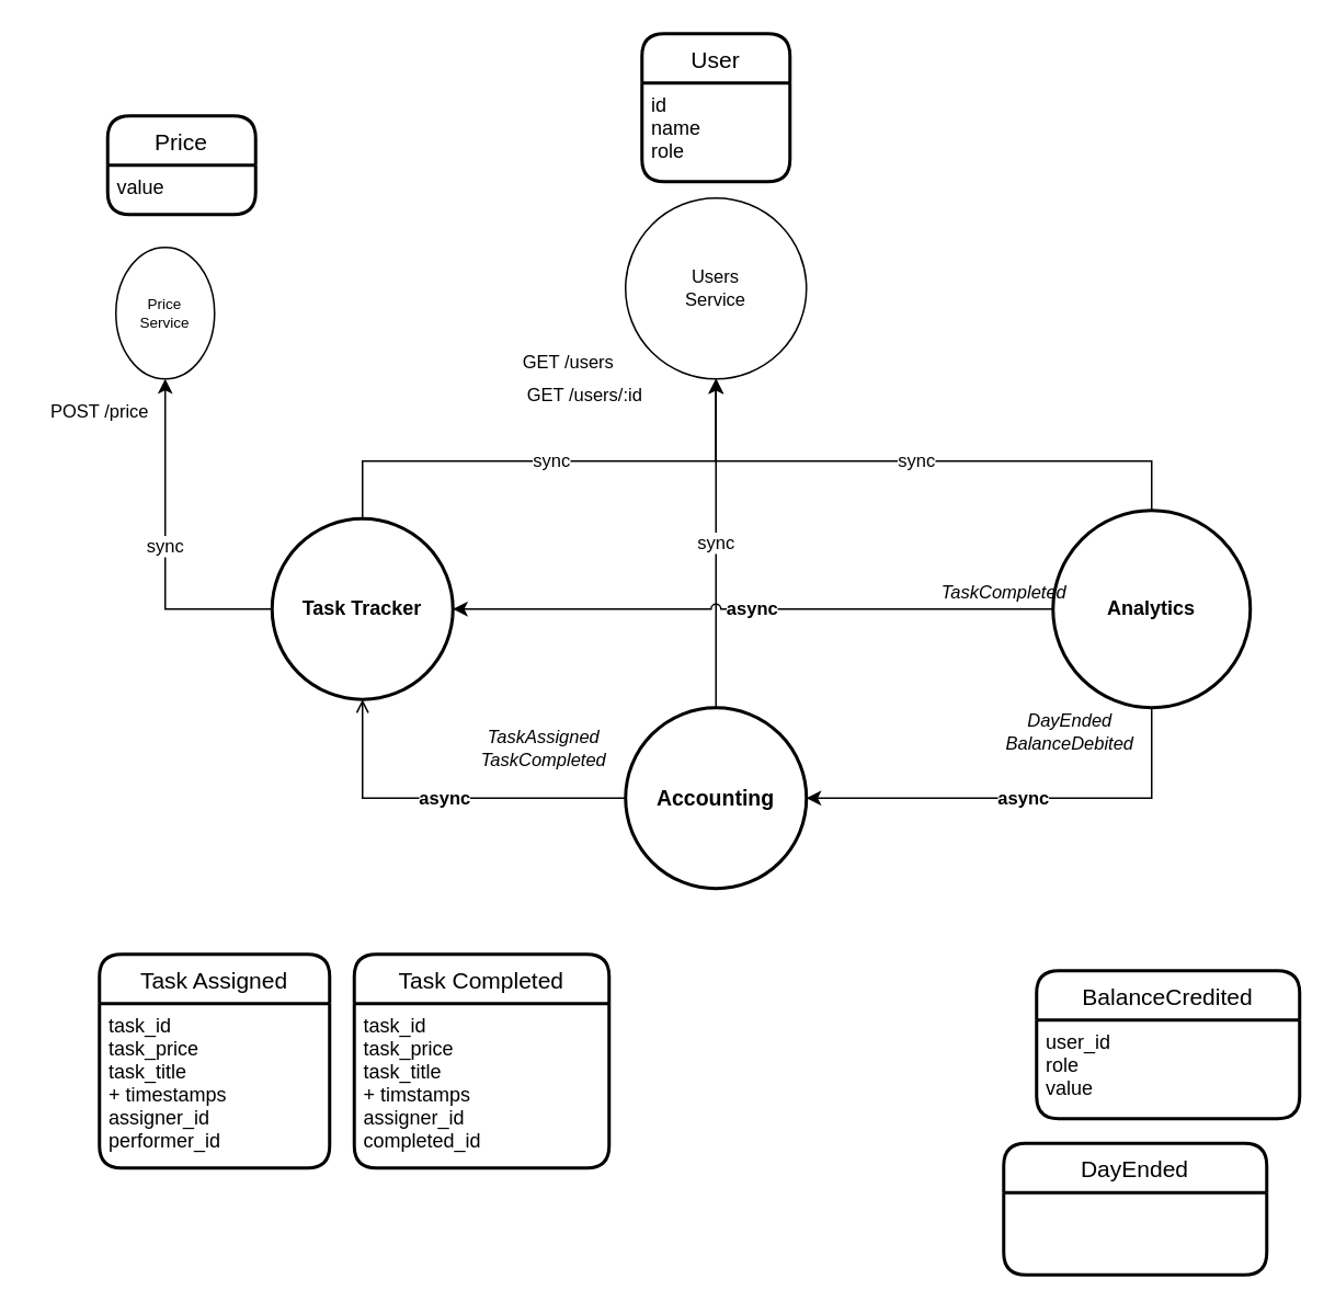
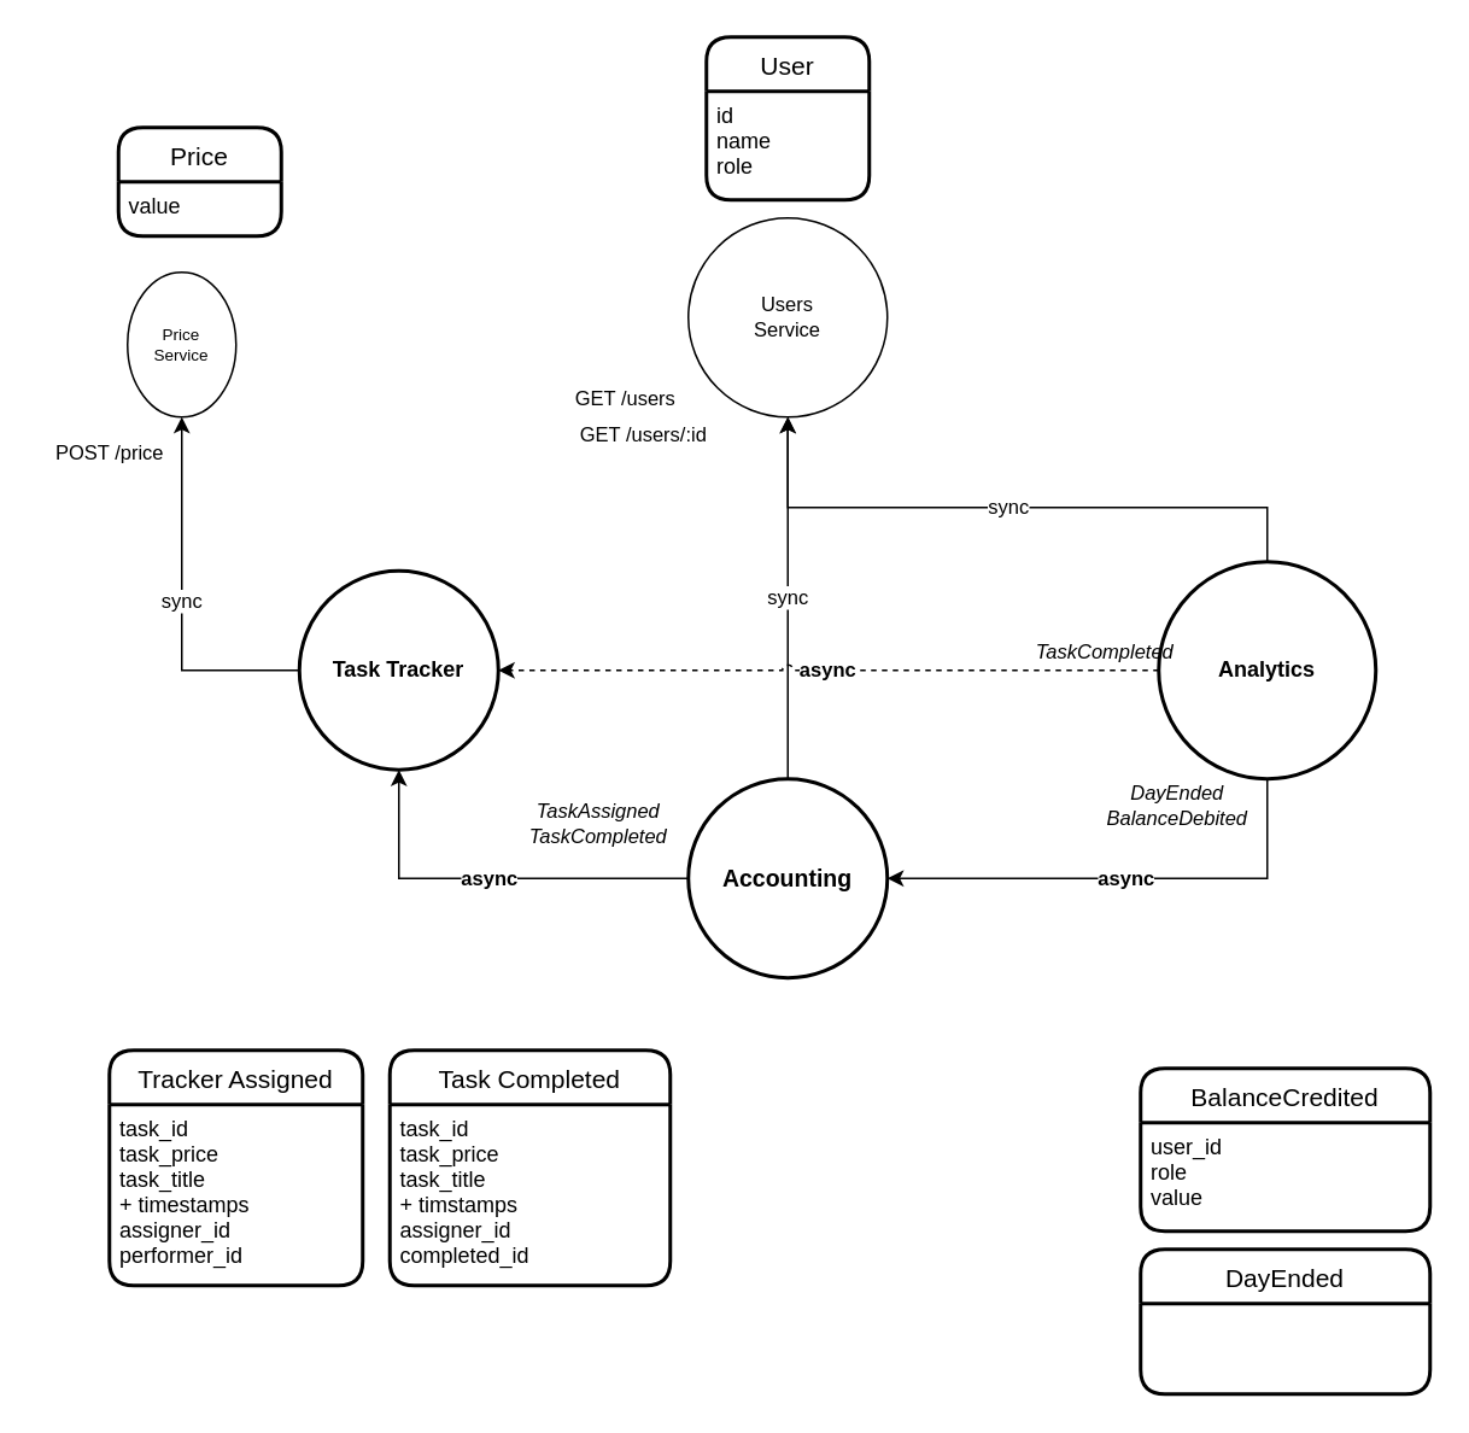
  <mxCell id="0" />
  <mxCell id="1" parent="0" />
  <mxCell id="2" value="&lt;div&gt;Price &lt;br&gt;&lt;/div&gt;&lt;div&gt;Service&lt;/div&gt;" style="ellipse;whiteSpace=wrap;html=1;aspect=fixed;fontSize=9;" vertex="1" parent="1"><mxGeometry x="70" y="150" width="60" height="80" as="geometry" /></mxCell>
  <mxCell id="3" value="sync" style="edgeStyle=orthogonalEdgeStyle;rounded=0;orthogonalLoop=1;jettySize=auto;html=1;" edge="1" parent="1" source="5" target="2"><mxGeometry relative="1" as="geometry" /></mxCell>
- <mxCell id="4" value="sync" style="edgeStyle=orthogonalEdgeStyle;rounded=0;orthogonalLoop=1;jettySize=auto;html=1;fontSize=11;exitX=0.5;exitY=0;exitDx=0;exitDy=0;" edge="1" parent="1" source="5" target="9"><mxGeometry relative="1" as="geometry"><Array as="points"><mxPoint x="220" y="280" /><mxPoint x="435" y="280" /></Array></mxGeometry></mxCell>
  <mxCell id="5" value="Task Tracker" style="ellipse;whiteSpace=wrap;html=1;aspect=fixed;strokeWidth=2;fontStyle=1" vertex="1" parent="1"><mxGeometry x="165" y="315" width="110" height="110" as="geometry" /></mxCell>
- <mxCell id="6" value="async" style="edgeStyle=orthogonalEdgeStyle;rounded=0;orthogonalLoop=1;jettySize=auto;html=1;fontSize=11;fontStyle=1;endArrow=open;" edge="1" parent="1" source="8" target="5"><mxGeometry relative="1" as="geometry" /></mxCell>
+ <mxCell id="6" value="async" style="edgeStyle=orthogonalEdgeStyle;rounded=0;orthogonalLoop=1;jettySize=auto;html=1;fontSize=11;fontStyle=1" edge="1" parent="1" source="8" target="5"><mxGeometry relative="1" as="geometry" /></mxCell>
  <mxCell id="7" value="sync" style="edgeStyle=orthogonalEdgeStyle;rounded=0;orthogonalLoop=1;jettySize=auto;html=1;fontSize=11;" edge="1" parent="1" source="8" target="9"><mxGeometry relative="1" as="geometry"><Array as="points"><mxPoint x="435" y="275" /></Array></mxGeometry></mxCell>
  <mxCell id="8" value="Accounting" style="ellipse;whiteSpace=wrap;html=1;aspect=fixed;fontSize=13;strokeWidth=2;fontStyle=1" vertex="1" parent="1"><mxGeometry x="380" y="430" width="110" height="110" as="geometry" /></mxCell>
  <mxCell id="9" value="&lt;div&gt;Users&lt;/div&gt;&lt;div&gt;Service&lt;br&gt;&lt;/div&gt;" style="ellipse;whiteSpace=wrap;html=1;aspect=fixed;fontSize=11;" vertex="1" parent="1"><mxGeometry x="380" y="120" width="110" height="110" as="geometry" /></mxCell>
- <mxCell id="10" value="Task Assigned" style="swimlane;childLayout=stackLayout;horizontal=1;startSize=30;horizontalStack=0;rounded=1;fontSize=14;fontStyle=0;strokeWidth=2;resizeParent=0;resizeLast=1;shadow=0;dashed=0;align=center;" vertex="1" parent="1"><mxGeometry x="60" y="580" width="140" height="130" as="geometry" /></mxCell>
+ <mxCell id="10" value="Tracker Assigned" style="swimlane;childLayout=stackLayout;horizontal=1;startSize=30;horizontalStack=0;rounded=1;fontSize=14;fontStyle=0;strokeWidth=2;resizeParent=0;resizeLast=1;shadow=0;dashed=0;align=center;" vertex="1" parent="1"><mxGeometry x="60" y="580" width="140" height="130" as="geometry" /></mxCell>
  <mxCell id="11" value="task_id&#10;task_price&#10;task_title&#10;+ timestamps&#10;assigner_id&#10;performer_id&#10;" style="align=left;strokeColor=none;fillColor=none;spacingLeft=4;fontSize=12;verticalAlign=top;resizable=0;rotatable=0;part=1;" vertex="1" parent="10"><mxGeometry y="30" width="140" height="100" as="geometry" /></mxCell>
  <mxCell id="12" value="GET /users/:id" style="text;html=1;align=center;verticalAlign=middle;resizable=0;points=[];autosize=1;strokeColor=none;fillColor=none;fontSize=11;" vertex="1" parent="1"><mxGeometry x="310" y="230" width="90" height="20" as="geometry" /></mxCell>
  <mxCell id="13" value="GET /users" style="text;html=1;align=center;verticalAlign=middle;resizable=0;points=[];autosize=1;strokeColor=none;fillColor=none;fontSize=11;" vertex="1" parent="1"><mxGeometry x="305" width="80" height="20" as="geometry" y="210" /></mxCell>
  <mxCell id="14" value="User" style="swimlane;childLayout=stackLayout;horizontal=1;startSize=30;horizontalStack=0;rounded=1;fontSize=14;fontStyle=0;strokeWidth=2;resizeParent=0;resizeLast=1;shadow=0;dashed=0;align=center;" vertex="1" parent="1"><mxGeometry x="390" y="20" width="90" height="90" as="geometry" /></mxCell>
  <mxCell id="15" value="id&#10;name&#10;role&#10;" style="align=left;strokeColor=none;fillColor=none;spacingLeft=4;fontSize=12;verticalAlign=top;resizable=0;rotatable=0;part=1;" vertex="1" parent="14"><mxGeometry y="30" width="90" height="60" as="geometry" /></mxCell>
  <mxCell id="16" value="Task Completed" style="swimlane;childLayout=stackLayout;horizontal=1;startSize=30;horizontalStack=0;rounded=1;fontSize=14;fontStyle=0;strokeWidth=2;resizeParent=0;resizeLast=1;shadow=0;dashed=0;align=center;" vertex="1" parent="1"><mxGeometry x="215" y="580" width="155" height="130" as="geometry" /></mxCell>
  <mxCell id="17" value="task_id&#10;task_price&#10;task_title&#10;+ timstamps&#10;assigner_id&#10;completed_id&#10;" style="align=left;strokeColor=none;fillColor=none;spacingLeft=4;fontSize=12;verticalAlign=top;resizable=0;rotatable=0;part=1;" vertex="1" parent="16"><mxGeometry y="30" width="155" height="100" as="geometry" /></mxCell>
  <mxCell id="18" value="POST /price" style="text;html=1;align=center;verticalAlign=middle;resizable=0;points=[];autosize=1;strokeColor=none;fillColor=none;fontSize=11;" vertex="1" parent="1"><mxGeometry x="20" y="240" width="80" height="20" as="geometry" /></mxCell>
  <mxCell id="19" value="Price" style="swimlane;childLayout=stackLayout;horizontal=1;startSize=30;horizontalStack=0;rounded=1;fontSize=14;fontStyle=0;strokeWidth=2;resizeParent=0;resizeLast=1;shadow=0;dashed=0;align=center;" vertex="1" parent="1"><mxGeometry x="65" y="70" width="90" height="60" as="geometry" /></mxCell>
  <mxCell id="20" value="value&#10;" style="align=left;strokeColor=none;fillColor=none;spacingLeft=4;fontSize=12;verticalAlign=top;resizable=0;rotatable=0;part=1;" vertex="1" parent="19"><mxGeometry y="30" width="90" height="30" as="geometry" /></mxCell>
- <mxCell id="21" value="async" style="edgeStyle=elbowEdgeStyle;rounded=0;orthogonalLoop=1;jettySize=auto;html=1;fontSize=11;fontStyle=1;jumpStyle=arc;" edge="1" parent="1" source="24" target="5"><mxGeometry relative="1" as="geometry" /></mxCell>
+ <mxCell id="21" value="async" style="edgeStyle=elbowEdgeStyle;rounded=0;orthogonalLoop=1;jettySize=auto;html=1;fontSize=11;fontStyle=1;jumpStyle=arc;dashed=1;" edge="1" parent="1" source="24" target="5"><mxGeometry relative="1" as="geometry" /></mxCell>
  <mxCell id="22" value="async" style="edgeStyle=elbowEdgeStyle;rounded=0;orthogonalLoop=1;jettySize=auto;elbow=vertical;html=1;fontSize=11;fontStyle=1;exitX=0.5;exitY=1;exitDx=0;exitDy=0;" edge="1" parent="1" source="24" target="8"><mxGeometry relative="1" as="geometry"><Array as="points"><mxPoint x="730" y="485" /></Array></mxGeometry></mxCell>
  <mxCell id="23" value="sync" style="edgeStyle=elbowEdgeStyle;rounded=0;orthogonalLoop=1;jettySize=auto;elbow=vertical;html=1;fontSize=11;exitX=0.5;exitY=0;exitDx=0;exitDy=0;" edge="1" parent="1" source="24" target="9"><mxGeometry relative="1" as="geometry"><Array as="points"><mxPoint x="680" y="280" /></Array></mxGeometry></mxCell>
  <mxCell id="24" value="Analytics" style="ellipse;whiteSpace=wrap;html=1;aspect=fixed;fontSize=12;strokeWidth=2;fontStyle=1" vertex="1" parent="1"><mxGeometry x="640" y="310" width="120" height="120" as="geometry" /></mxCell>
  <mxCell id="25" value="&lt;div&gt;&lt;i&gt;TaskAssigned&lt;/i&gt;&lt;/div&gt;&lt;div&gt;&lt;i&gt;TaskCompleted&lt;br&gt;&lt;/i&gt;&lt;/div&gt;" style="text;html=1;align=center;verticalAlign=middle;resizable=0;points=[];autosize=1;strokeColor=none;fillColor=none;fontSize=11;" vertex="1" parent="1"><mxGeometry x="280" y="440" width="100" height="30" as="geometry" /></mxCell>
  <mxCell id="26" value="&lt;i&gt;TaskCompleted&lt;/i&gt;" style="text;html=1;align=center;verticalAlign=middle;resizable=0;points=[];autosize=1;strokeColor=none;fillColor=none;fontSize=11;" vertex="1" parent="1"><mxGeometry x="560" y="350" width="100" height="20" as="geometry" /></mxCell>
  <mxCell id="27" value="&lt;div&gt;&lt;i&gt;DayEnded&lt;/i&gt;&lt;/div&gt;&lt;div&gt;&lt;i&gt;BalanceDebited&lt;/i&gt;&lt;/div&gt;" style="text;html=1;align=center;verticalAlign=middle;resizable=0;points=[];autosize=1;strokeColor=none;fillColor=none;fontSize=11;" vertex="1" parent="1"><mxGeometry x="600" y="430" width="100" height="30" as="geometry" /></mxCell>
- <mxCell id="28" value="DayEnded" style="swimlane;childLayout=stackLayout;horizontal=1;startSize=30;horizontalStack=0;rounded=1;fontSize=14;fontStyle=0;strokeWidth=2;resizeParent=0;resizeLast=1;shadow=0;dashed=0;align=center;" vertex="1" parent="1"><mxGeometry x="610" y="695" width="160" height="80" as="geometry" /></mxCell>
+ <mxCell id="28" value="DayEnded" style="swimlane;childLayout=stackLayout;horizontal=1;startSize=30;horizontalStack=0;rounded=1;fontSize=14;fontStyle=0;strokeWidth=2;resizeParent=0;resizeLast=1;shadow=0;dashed=0;align=center;" vertex="1" parent="1"><mxGeometry x="630" y="690" width="160" height="80" as="geometry" /></mxCell>
  <mxCell id="29" value="BalanceCredited" style="swimlane;childLayout=stackLayout;horizontal=1;startSize=30;horizontalStack=0;rounded=1;fontSize=14;fontStyle=0;strokeWidth=2;resizeParent=0;resizeLast=1;shadow=0;dashed=0;align=center;" vertex="1" parent="1"><mxGeometry x="630" y="590" width="160" height="90" as="geometry" /></mxCell>
  <mxCell id="30" value="user_id&#10;role&#10;value&#10;" style="align=left;strokeColor=none;fillColor=none;spacingLeft=4;fontSize=12;verticalAlign=top;resizable=0;rotatable=0;part=1;" vertex="1" parent="29"><mxGeometry y="30" width="160" height="60" as="geometry" /></mxCell>
